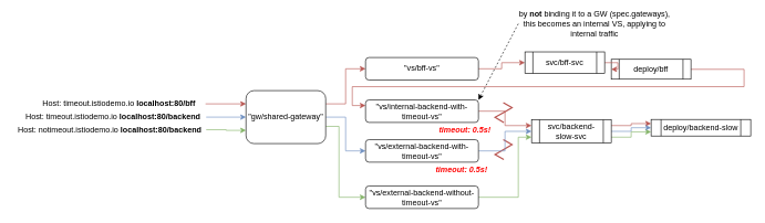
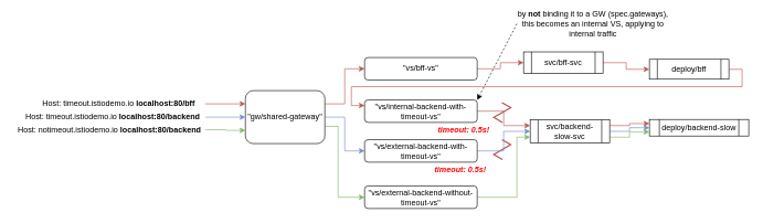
  <mxCell id="0" />
  <mxCell id="1" parent="0" />
  <mxCell id="2" style="edgeStyle=orthogonalEdgeStyle;rounded=0;orthogonalLoop=1;jettySize=auto;html=1;entryX=0;entryY=0.25;entryDx=0;entryDy=0;fillColor=#f8cecc;strokeColor=#b85450;" parent="1" source="3" target="7" edge="1"><mxGeometry relative="1" as="geometry"><mxPoint x="392.5" y="140" as="targetPoint" /></mxGeometry></mxCell>
  <mxCell id="3" value="Host: timeout.istiodemo.io&amp;nbsp;&lt;b&gt;localhost:80/bff&lt;/b&gt;" style="text;html=1;strokeColor=none;fillColor=none;align=center;verticalAlign=middle;whiteSpace=wrap;rounded=0;" parent="1" vertex="1"><mxGeometry x="49" y="141" width="260" height="30" as="geometry" /></mxCell>
  <mxCell id="4" style="edgeStyle=orthogonalEdgeStyle;rounded=0;orthogonalLoop=1;jettySize=auto;html=1;entryX=0;entryY=0.5;entryDx=0;entryDy=0;fillColor=#f8cecc;strokeColor=#b85450;exitX=1;exitY=0.25;exitDx=0;exitDy=0;" parent="1" source="7" target="9" edge="1"><mxGeometry relative="1" as="geometry" /></mxCell>
  <mxCell id="5" style="edgeStyle=orthogonalEdgeStyle;rounded=0;orthogonalLoop=1;jettySize=auto;html=1;entryX=0;entryY=0.5;entryDx=0;entryDy=0;exitX=1;exitY=0.5;exitDx=0;exitDy=0;fillColor=#dae8fc;strokeColor=#6c8ebf;" edge="1" parent="1" source="7" target="30"><mxGeometry relative="1" as="geometry"><Array as="points"><mxPoint x="520" y="176" /><mxPoint x="520" y="227" /></Array></mxGeometry></mxCell>
  <mxCell id="6" style="edgeStyle=orthogonalEdgeStyle;rounded=0;orthogonalLoop=1;jettySize=auto;html=1;entryX=0;entryY=0.5;entryDx=0;entryDy=0;fillColor=#d5e8d4;strokeColor=#82b366;" edge="1" parent="1" source="7" target="22"><mxGeometry relative="1" as="geometry"><Array as="points"><mxPoint x="510" y="190" /><mxPoint x="510" y="297" /></Array></mxGeometry></mxCell>
  <mxCell id="7" value="&quot;gw/shared-gateway&quot;" style="rounded=1;whiteSpace=wrap;html=1;" parent="1" vertex="1"><mxGeometry x="370" y="136" width="120" height="80" as="geometry" /></mxCell>
  <mxCell id="8" style="edgeStyle=orthogonalEdgeStyle;rounded=0;orthogonalLoop=1;jettySize=auto;html=1;entryX=0;entryY=0.5;entryDx=0;entryDy=0;fillColor=#f8cecc;strokeColor=#b85450;" edge="1" parent="1" source="9" target="14"><mxGeometry relative="1" as="geometry" /></mxCell>
  <mxCell id="9" value="&quot;vs/bff-vs&quot;" style="rounded=1;whiteSpace=wrap;html=1;" parent="1" vertex="1"><mxGeometry x="550" y="86" width="170" height="34" as="geometry" /></mxCell>
  <mxCell id="10" style="edgeStyle=orthogonalEdgeStyle;rounded=0;orthogonalLoop=1;jettySize=auto;html=1;entryX=0;entryY=0.25;entryDx=0;entryDy=0;fillColor=#f8cecc;strokeColor=#b85450;" edge="1" parent="1" source="11" target="24"><mxGeometry relative="1" as="geometry"><Array as="points"><mxPoint x="1120" y="104" /><mxPoint x="1120" y="130" /><mxPoint x="530" y="130" /><mxPoint x="530" y="159" /></Array></mxGeometry></mxCell>
- <mxCell id="11" value="deploy/bff" style="shape=process;whiteSpace=wrap;html=1;backgroundOutline=1;" parent="1" vertex="1"><mxGeometry x="920" y="88.75" width="120" height="30" as="geometry" /></mxCell>
+ <mxCell id="11" value="deploy/bff" style="shape=process;whiteSpace=wrap;html=1;backgroundOutline=1;" parent="1" vertex="1"><mxGeometry x="980" y="88.75" width="120" height="30" as="geometry" /></mxCell>
  <mxCell id="12" value="deploy/backend-slow" style="shape=process;whiteSpace=wrap;html=1;backgroundOutline=1;" parent="1" vertex="1"><mxGeometry x="980" y="179.5" width="150" height="25" as="geometry" /></mxCell>
  <mxCell id="13" style="edgeStyle=orthogonalEdgeStyle;rounded=0;orthogonalLoop=1;jettySize=auto;html=1;entryX=0;entryY=0.5;entryDx=0;entryDy=0;fillColor=#f8cecc;strokeColor=#b85450;" edge="1" parent="1" source="14" target="11"><mxGeometry relative="1" as="geometry" /></mxCell>
  <mxCell id="14" value="svc/bff-svc" style="shape=process;whiteSpace=wrap;html=1;backgroundOutline=1;" parent="1" vertex="1"><mxGeometry x="790" y="77.5" width="120" height="32.5" as="geometry" /></mxCell>
  <mxCell id="15" style="edgeStyle=orthogonalEdgeStyle;rounded=0;orthogonalLoop=1;jettySize=auto;html=1;entryX=0;entryY=0.25;entryDx=0;entryDy=0;fillColor=#f8cecc;strokeColor=#b85450;exitX=1;exitY=0.25;exitDx=0;exitDy=0;" edge="1" parent="1" source="18" target="12"><mxGeometry relative="1" as="geometry" /></mxCell>
  <mxCell id="16" style="edgeStyle=orthogonalEdgeStyle;rounded=0;orthogonalLoop=1;jettySize=auto;html=1;entryX=0;entryY=0.75;entryDx=0;entryDy=0;exitX=1;exitY=0.75;exitDx=0;exitDy=0;fillColor=#d5e8d4;strokeColor=#82b366;" edge="1" parent="1" source="18" target="12"><mxGeometry relative="1" as="geometry" /></mxCell>
  <mxCell id="17" style="edgeStyle=orthogonalEdgeStyle;rounded=0;orthogonalLoop=1;jettySize=auto;html=1;entryX=0;entryY=0.5;entryDx=0;entryDy=0;fillColor=#dae8fc;strokeColor=#6c8ebf;" edge="1" parent="1" source="18" target="12"><mxGeometry relative="1" as="geometry" /></mxCell>
  <mxCell id="18" value="svc/backend-slow-svc" style="shape=process;whiteSpace=wrap;html=1;backgroundOutline=1;" parent="1" vertex="1"><mxGeometry x="800" y="180" width="120" height="35" as="geometry" /></mxCell>
  <mxCell id="19" style="edgeStyle=orthogonalEdgeStyle;rounded=0;orthogonalLoop=1;jettySize=auto;html=1;fillColor=#dae8fc;strokeColor=#6c8ebf;" edge="1" parent="1" source="20" target="7"><mxGeometry relative="1" as="geometry" /></mxCell>
  <mxCell id="20" value="Host: timeout.istiodemo.io&amp;nbsp;&lt;b&gt;localhost:80/backend&lt;/b&gt;" style="text;html=1;strokeColor=none;fillColor=none;align=center;verticalAlign=middle;whiteSpace=wrap;rounded=0;" parent="1" vertex="1"><mxGeometry y="161" width="280" height="30" as="geometry" x="30" /></mxCell>
  <mxCell id="21" style="edgeStyle=orthogonalEdgeStyle;rounded=0;orthogonalLoop=1;jettySize=auto;html=1;entryX=0;entryY=0.75;entryDx=0;entryDy=0;fillColor=#d5e8d4;strokeColor=#82b366;" edge="1" parent="1" source="22" target="18"><mxGeometry relative="1" as="geometry"><Array as="points"><mxPoint x="780" y="297" /><mxPoint x="780" y="206" /></Array></mxGeometry></mxCell>
  <mxCell id="22" value="&quot;vs/external-backend-without-timeout-vs&quot;" style="rounded=1;whiteSpace=wrap;html=1;" vertex="1" parent="1"><mxGeometry x="550" y="280" width="170" height="34" as="geometry" /></mxCell>
  <mxCell id="23" style="edgeStyle=orthogonalEdgeStyle;rounded=0;orthogonalLoop=1;jettySize=auto;html=1;entryX=0;entryY=0.25;entryDx=0;entryDy=0;fillColor=#f8cecc;strokeColor=#b85450;" edge="1" parent="1" source="24" target="18"><mxGeometry relative="1" as="geometry" /></mxCell>
  <mxCell id="24" value="&quot;vs/internal-backend-with-timeout-vs&quot;" style="rounded=1;whiteSpace=wrap;html=1;" vertex="1" parent="1"><mxGeometry x="550" y="150" width="170" height="34" as="geometry" /></mxCell>
  <mxCell id="25" value="&lt;i&gt;&lt;b&gt;&lt;font color=&quot;#ff0000&quot;&gt;timeout: 0.5s!&lt;/font&gt;&lt;/b&gt;&lt;/i&gt;" style="text;html=1;strokeColor=none;fillColor=none;align=center;verticalAlign=middle;whiteSpace=wrap;rounded=0;" vertex="1" parent="1"><mxGeometry x="655" y="180" width="90" height="30" as="geometry" /></mxCell>
  <mxCell id="26" value="" style="edgeStyle=isometricEdgeStyle;endArrow=none;html=1;elbow=vertical;rounded=0;fillColor=#f8cecc;strokeColor=#b85450;strokeWidth=2;" edge="1" parent="1"><mxGeometry width="50" height="100" relative="1" as="geometry"><mxPoint x="758.19" y="240" as="sourcePoint" /><mxPoint x="757.39" y="210" as="targetPoint" /></mxGeometry></mxCell>
  <mxCell id="27" value="by &lt;b&gt;not&lt;/b&gt; binding it to a GW (spec.gateways), this becomes an internal VS, applying to internal traffic" style="text;html=1;strokeColor=none;fillColor=none;align=center;verticalAlign=middle;whiteSpace=wrap;rounded=0;" vertex="1" parent="1"><mxGeometry x="780" y="20" width="230" height="30" as="geometry" /></mxCell>
  <mxCell id="28" value="" style="endArrow=classic;html=1;rounded=0;entryX=1;entryY=0;entryDx=0;entryDy=0;exitX=0;exitY=0.5;exitDx=0;exitDy=0;dashed=1;" edge="1" parent="1" source="27" target="24"><mxGeometry width="50" height="50" relative="1" as="geometry"><mxPoint x="750" y="20" as="sourcePoint" /><mxPoint x="800" y="-30" as="targetPoint" /></mxGeometry></mxCell>
  <mxCell id="29" style="edgeStyle=orthogonalEdgeStyle;rounded=0;orthogonalLoop=1;jettySize=auto;html=1;entryX=0;entryY=0.5;entryDx=0;entryDy=0;fillColor=#dae8fc;strokeColor=#6c8ebf;" edge="1" parent="1" source="30" target="18"><mxGeometry relative="1" as="geometry"><Array as="points"><mxPoint x="760" y="227" /><mxPoint x="760" y="198" /><mxPoint x="800" y="198" /></Array></mxGeometry></mxCell>
  <mxCell id="30" value="&quot;vs/external-backend-with-timeout-vs&quot;" style="rounded=1;whiteSpace=wrap;html=1;" vertex="1" parent="1"><mxGeometry x="550" y="210" width="170" height="34" as="geometry" /></mxCell>
  <mxCell id="31" style="edgeStyle=orthogonalEdgeStyle;rounded=0;orthogonalLoop=1;jettySize=auto;html=1;entryX=0;entryY=0.75;entryDx=0;entryDy=0;fillColor=#d5e8d4;strokeColor=#82b366;" edge="1" parent="1" source="32" target="7"><mxGeometry relative="1" as="geometry" /></mxCell>
  <mxCell id="32" value="Host: notimeout.istiodemo.io&amp;nbsp;&lt;b&gt;localhost:80/backend&lt;/b&gt;" style="text;html=1;strokeColor=none;fillColor=none;align=center;verticalAlign=middle;whiteSpace=wrap;rounded=0;" vertex="1" parent="1"><mxGeometry x="20" y="180" width="290" height="30" as="geometry" /></mxCell>
  <mxCell id="33" value="&lt;i&gt;&lt;b&gt;&lt;font color=&quot;#ff0000&quot;&gt;timeout: 0.5s!&lt;/font&gt;&lt;/b&gt;&lt;/i&gt;" style="text;html=1;strokeColor=none;fillColor=none;align=center;verticalAlign=middle;whiteSpace=wrap;rounded=0;" vertex="1" parent="1"><mxGeometry x="650" y="240" width="90" height="30" as="geometry" /></mxCell>
  <mxCell id="34" value="" style="edgeStyle=isometricEdgeStyle;endArrow=none;html=1;elbow=vertical;rounded=0;fillColor=#f8cecc;strokeColor=#b85450;strokeWidth=2;" edge="1" parent="1"><mxGeometry width="50" height="100" relative="1" as="geometry"><mxPoint x="758.19" y="184" as="sourcePoint" /><mxPoint x="757.39" y="154" as="targetPoint" /></mxGeometry></mxCell>
